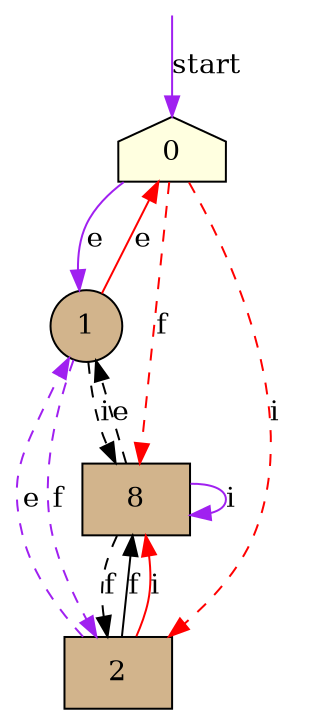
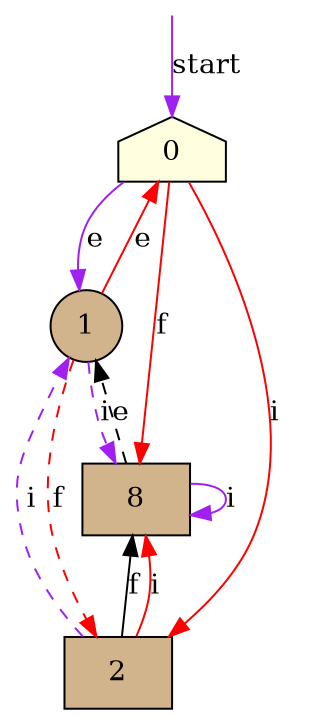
  digraph {
    rankdir=TB
    node [shape=box style=filled fillcolor=tan]
    edge [color=purple style=solid]
    __start [shape=point style=invis fillcolor=""]
    0 [fillcolor=lightyellow shape=house]
    1 [shape=circle]
    2
    n5 [label=8]
    __start -> 0 [label=start]
    0 -> 1 [label=e]
-   0 -> 2 [color=red label=i style=dashed]
-   0 -> n5 [color=red label=f style=dashed]
+   0 -> 2 [color=red label=i]
+   0 -> n5 [color=red label=f]
    1 -> 0 [color=red label=e]
-   1 -> 2 [label=f style=dashed]
-   1 -> n5 [color=black label=i style=dashed]
-   2 -> 1 [label=e style=dashed]
+   1 -> 2 [color=red label=f style=dashed]
+   1 -> n5 [label=i style=dashed]
+   2 -> 1 [label=i style=dashed]
    2 -> n5 [color=black label=f]
    2 -> n5 [color=red label=i]
    n5 -> 1 [color=black label=e style=dashed]
-   n5 -> 2 [color=black label=f style=dashed]
    n5 -> n5 [label=i]
  }
